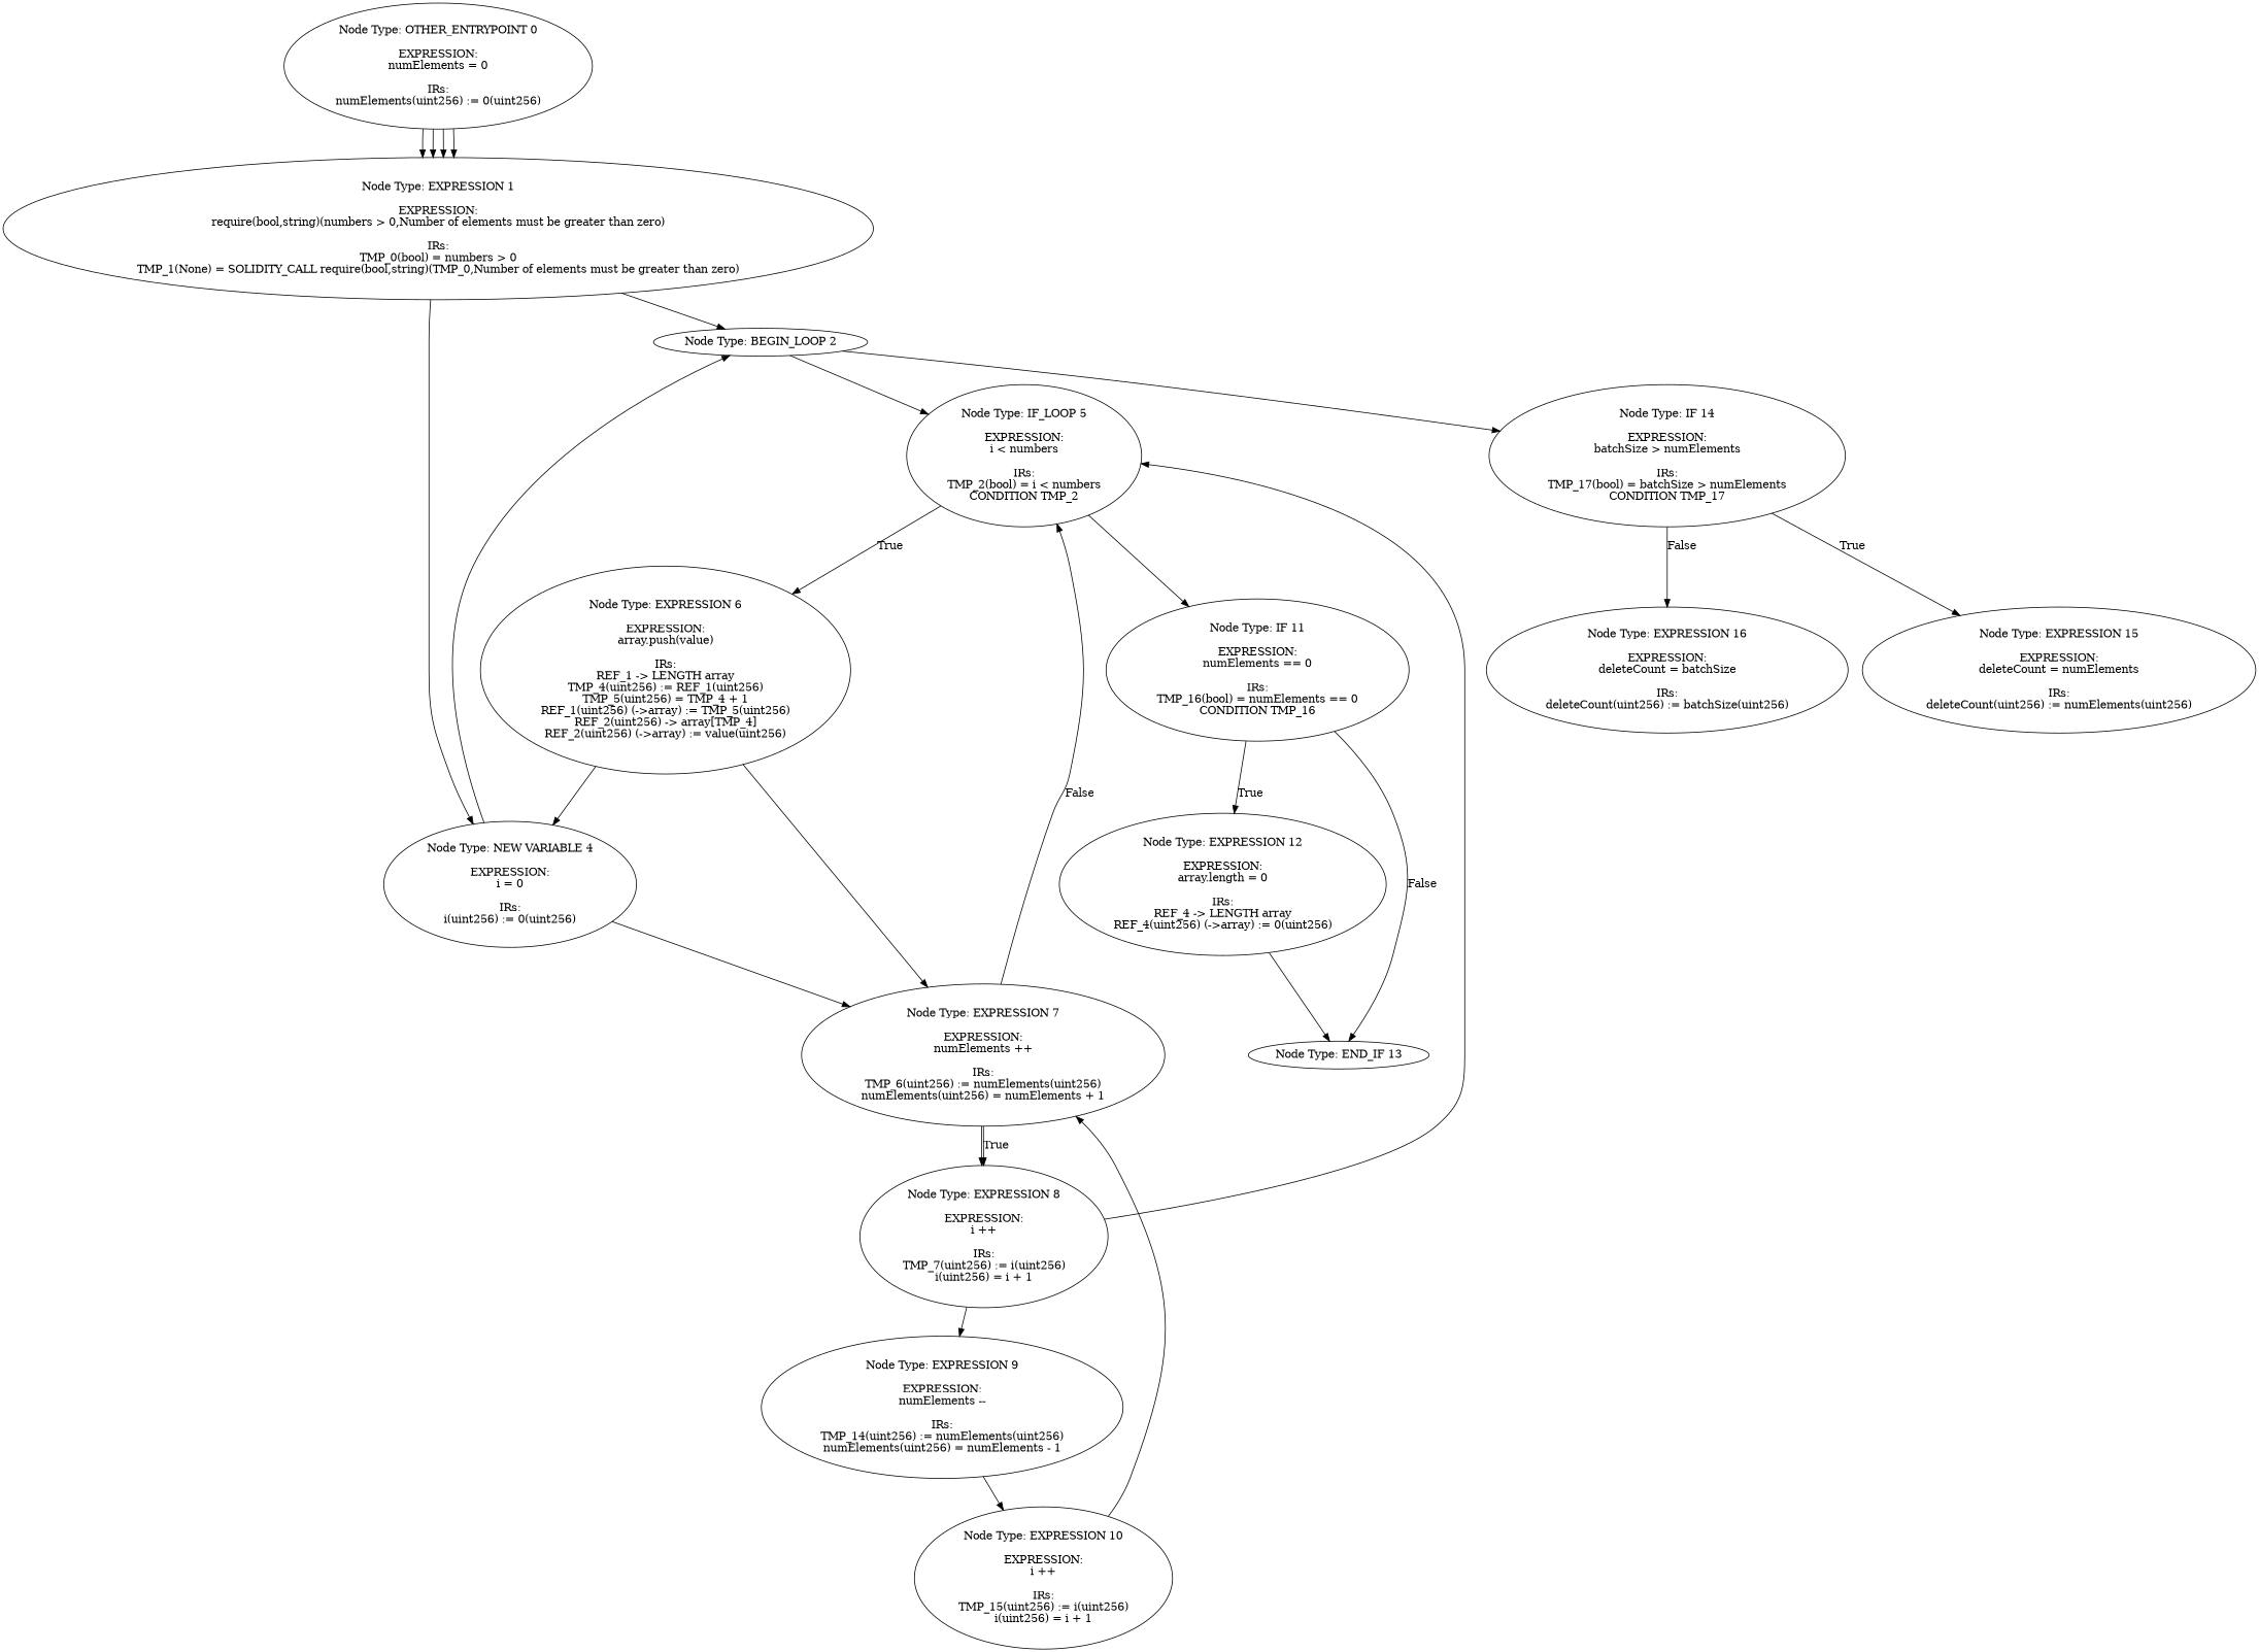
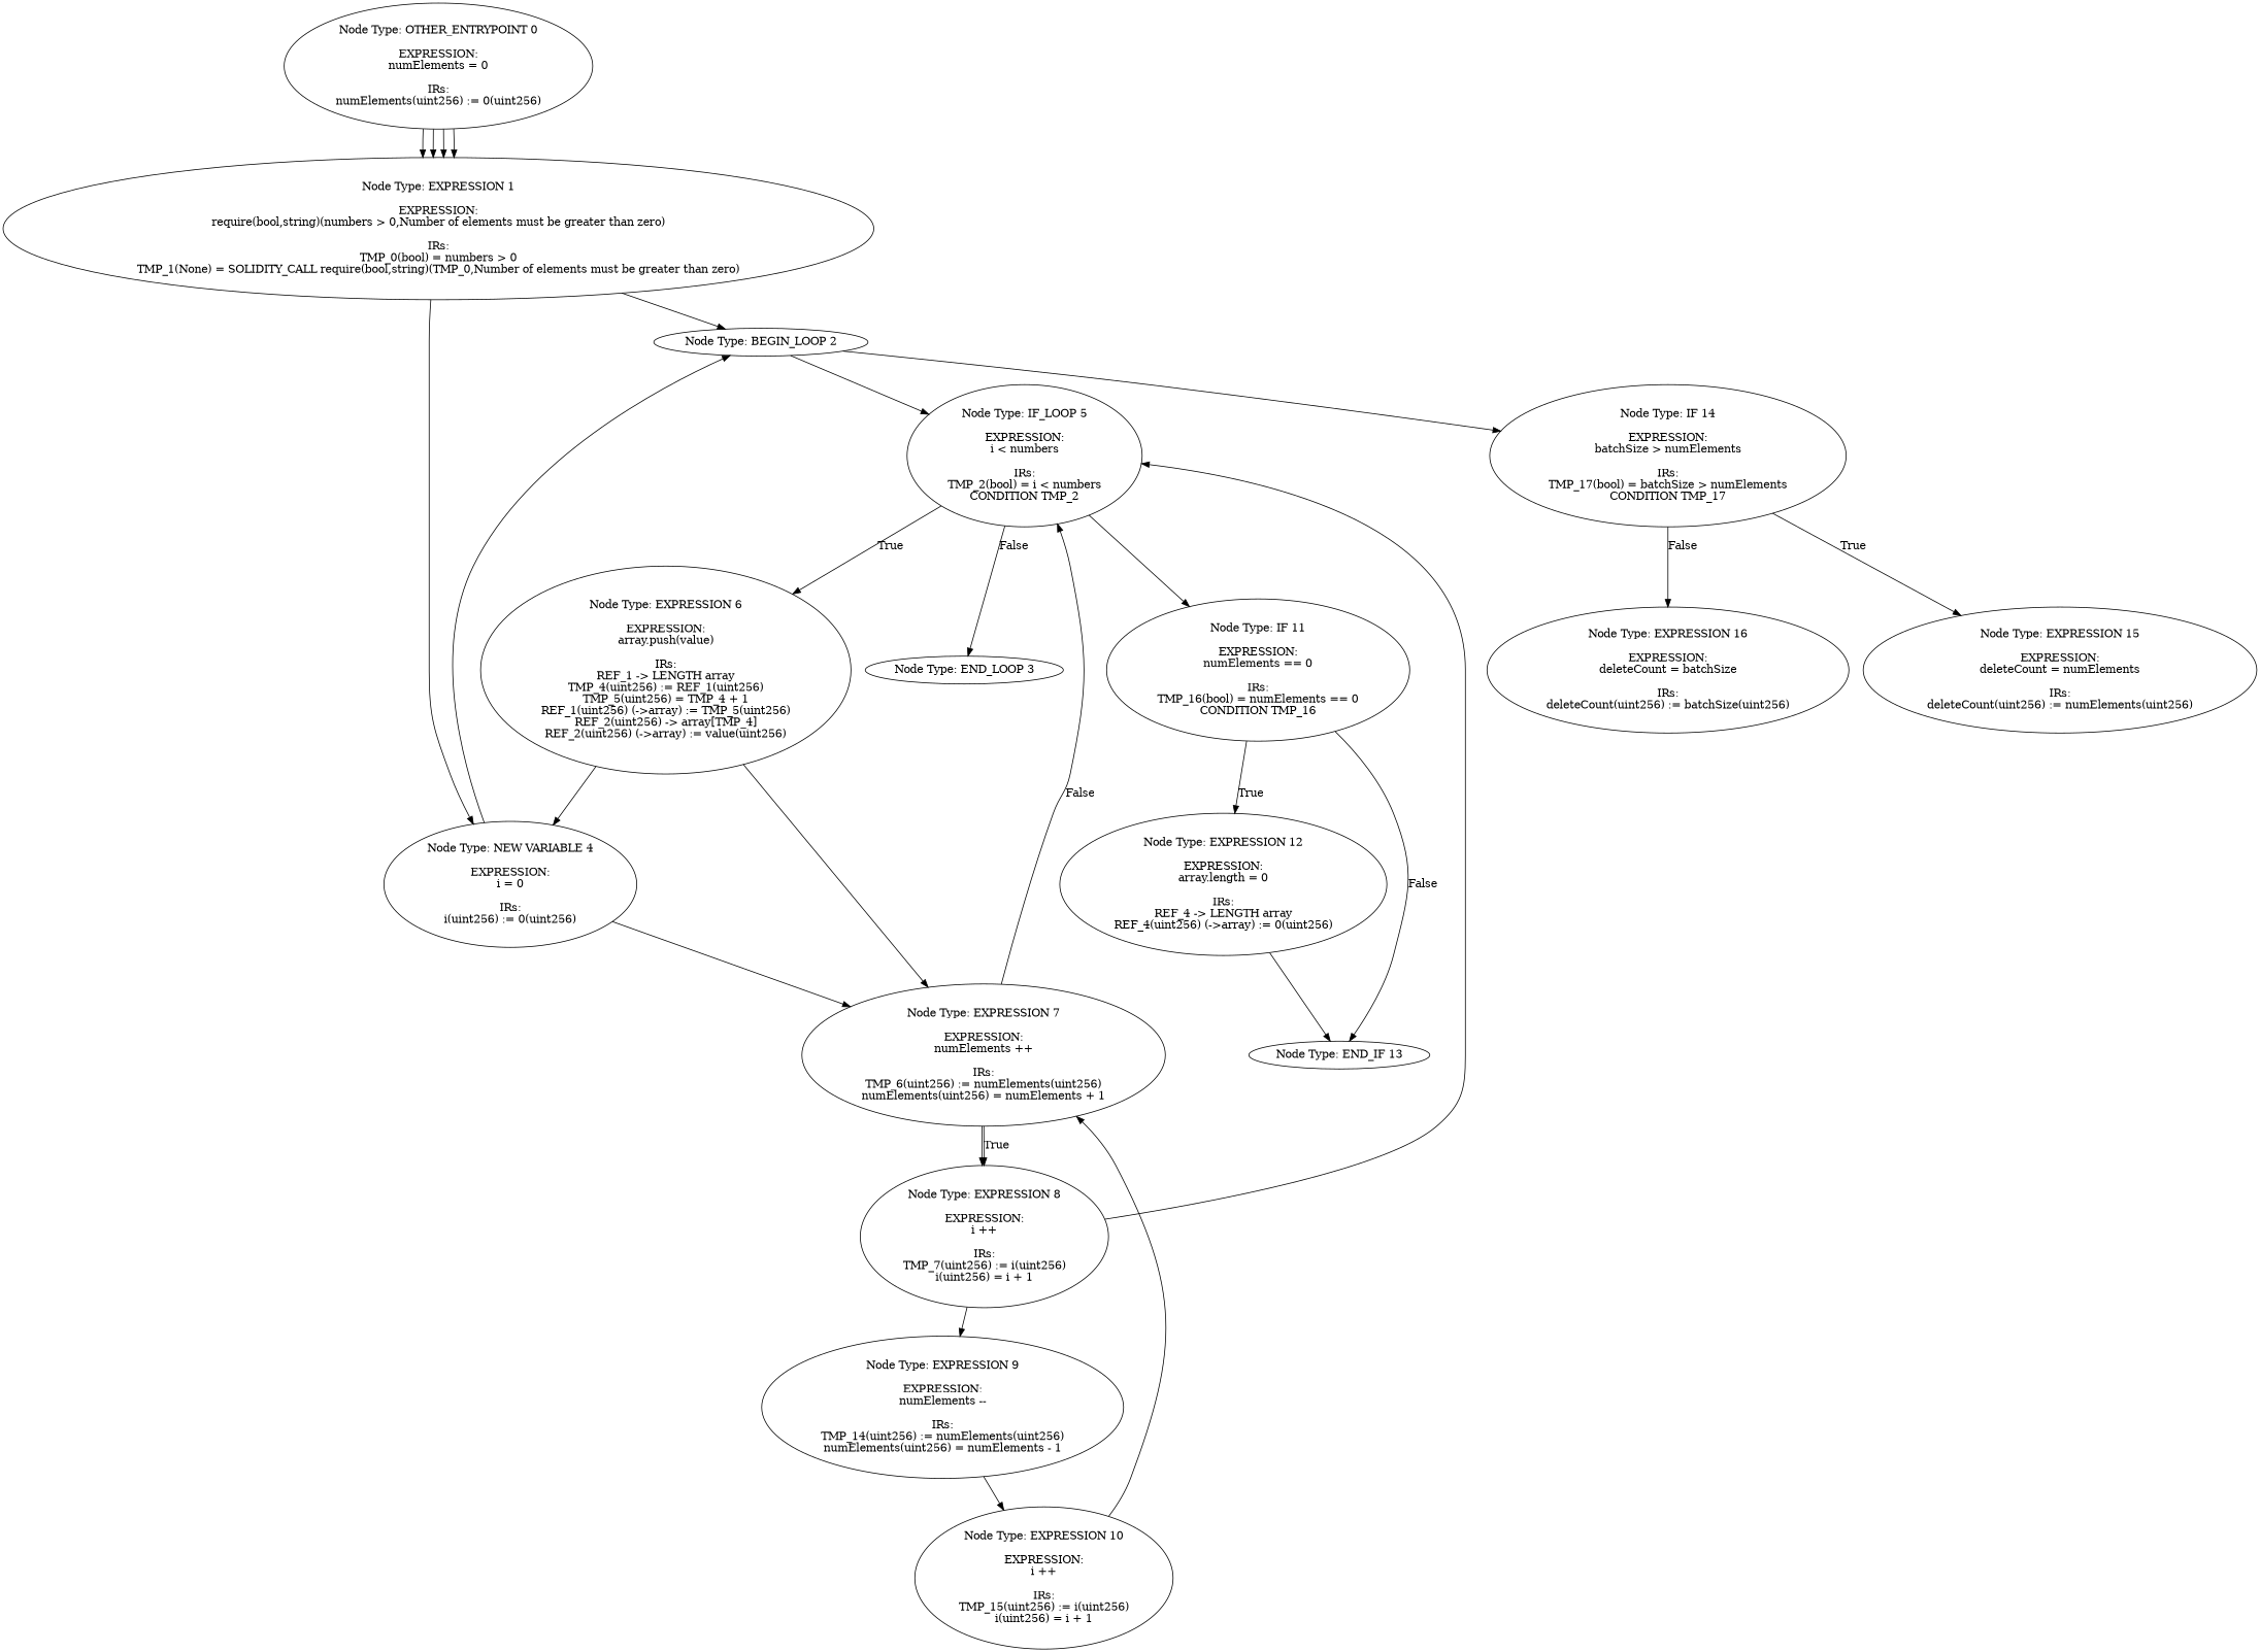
  digraph {
    n1 [label="Node Type: OTHER_ENTRYPOINT 0\n\nEXPRESSION:\nnumElements = 0\n\nIRs:\nnumElements(uint256) := 0(uint256)"]
    n2 [label="Node Type: EXPRESSION 1\n\nEXPRESSION:\nrequire(bool,string)(numbers > 0,Number of elements must be greater than zero)\n\nIRs:\nTMP_0(bool) = numbers > 0\nTMP_1(None) = SOLIDITY_CALL require(bool,string)(TMP_0,Number of elements must be greater than zero)"]
    n3 [label="Node Type: BEGIN_LOOP 2\n"]
    n4 [label="Node Type: NEW VARIABLE 4\n\nEXPRESSION:\ni = 0\n\nIRs:\ni(uint256) := 0(uint256)"]
    n5 [label="Node Type: IF 14\n\nEXPRESSION:\nbatchSize > numElements\n\nIRs:\nTMP_17(bool) = batchSize > numElements\nCONDITION TMP_17"]
    n6 [label="Node Type: IF_LOOP 5\n\nEXPRESSION:\ni < numbers\n\nIRs:\nTMP_2(bool) = i < numbers\nCONDITION TMP_2"]
    n7 [label="Node Type: EXPRESSION 7\n\nEXPRESSION:\nnumElements ++\n\nIRs:\nTMP_6(uint256) := numElements(uint256)\nnumElements(uint256) = numElements + 1"]
    n8 [label="Node Type: EXPRESSION 15\n\nEXPRESSION:\ndeleteCount = numElements\n\nIRs:\ndeleteCount(uint256) := numElements(uint256)"]
    n9 [label="Node Type: EXPRESSION 16\n\nEXPRESSION:\ndeleteCount = batchSize\n\nIRs:\ndeleteCount(uint256) := batchSize(uint256)"]
    n10 [label="Node Type: IF 11\n\nEXPRESSION:\nnumElements == 0\n\nIRs:\nTMP_16(bool) = numElements == 0\nCONDITION TMP_16"]
    n11 [label="Node Type: EXPRESSION 6\n\nEXPRESSION:\narray.push(value)\n\nIRs:\nREF_1 -> LENGTH array\nTMP_4(uint256) := REF_1(uint256)\nTMP_5(uint256) = TMP_4 + 1\nREF_1(uint256) (->array) := TMP_5(uint256)\nREF_2(uint256) -> array[TMP_4]\nREF_2(uint256) (->array) := value(uint256)"]
+   n12 [label="Node Type: END_LOOP 3\n"]
    n13 [label="Node Type: EXPRESSION 8\n\nEXPRESSION:\ni ++\n\nIRs:\nTMP_7(uint256) := i(uint256)\ni(uint256) = i + 1"]
    n14 [label="Node Type: EXPRESSION 9\n\nEXPRESSION:\nnumElements --\n\nIRs:\nTMP_14(uint256) := numElements(uint256)\nnumElements(uint256) = numElements - 1"]
    n15 [label="Node Type: EXPRESSION 12\n\nEXPRESSION:\narray.length = 0\n\nIRs:\nREF_4 -> LENGTH array\nREF_4(uint256) (->array) := 0(uint256)"]
    n16 [label="Node Type: END_IF 13\n"]
    n17 [label="Node Type: EXPRESSION 10\n\nEXPRESSION:\ni ++\n\nIRs:\nTMP_15(uint256) := i(uint256)\ni(uint256) = i + 1"]
    n1 -> n2
    n1 -> n2
    n1 -> n2
    n1 -> n2
    n2 -> n3
    n2 -> n4
    n3 -> n5
    n3 -> n6
    n4 -> n3
    n4 -> n7
    n5 -> n8 [label=True]
    n5 -> n9 [label=False]
    n6 -> n10
    n6 -> n11 [label=True]
+   n6 -> n12 [label=False]
    n7 -> n6 [label=False]
    n7 -> n13 [label=True]
    n7 -> n13
    n10 -> n15 [label=True]
    n10 -> n16 [label=False]
    n11 -> n4
    n11 -> n7
    n13 -> n6
    n13 -> n14
    n14 -> n17
    n15 -> n16
    n17 -> n7
  }
